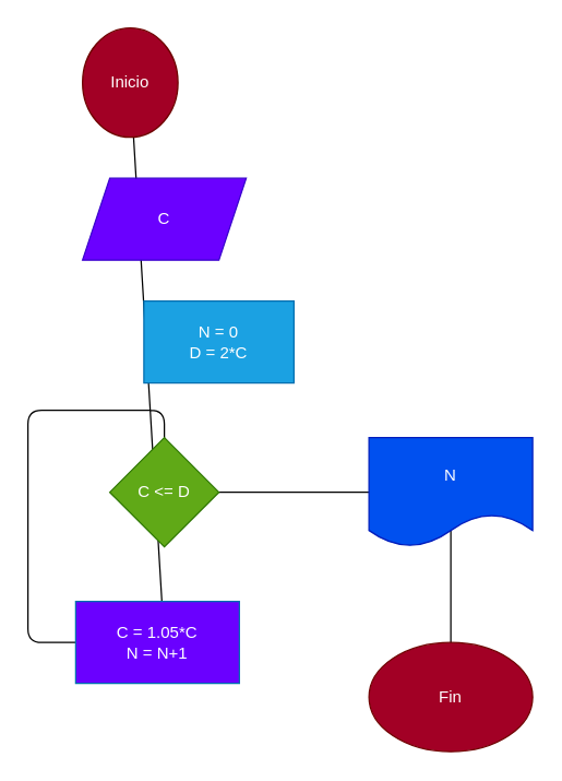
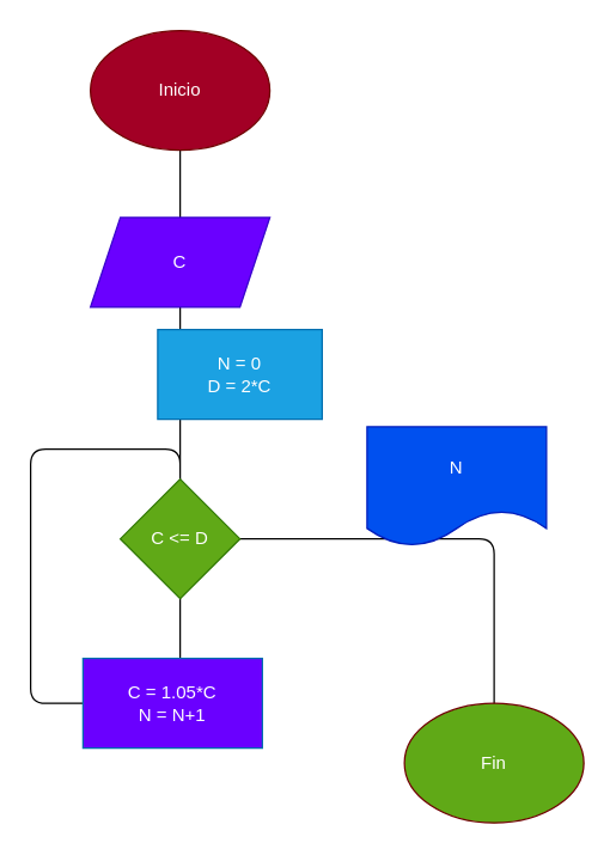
  <mxCell id="0" />
  <mxCell id="1" parent="0" />
  <mxCell id="2" value="" style="edgeStyle=none;html=1;" parent="1" source="3" edge="1"><mxGeometry relative="1" as="geometry"><mxPoint x="120" y="360" as="targetPoint" /><Array as="points"><mxPoint x="120" y="470" /><mxPoint x="20" y="470" /><mxPoint x="20" y="300" /><mxPoint x="120" y="300" /></Array></mxGeometry></mxCell>
- <mxCell id="3" value="Inicio" style="ellipse;whiteSpace=wrap;html=1;fillColor=#a20025;fontColor=#ffffff;strokeColor=#6F0000;" parent="1" vertex="1"><mxGeometry x="60" y="20" width="70" height="80" as="geometry" /></mxCell>
- <mxCell id="4" value="C" style="shape=parallelogram;perimeter=parallelogramPerimeter;whiteSpace=wrap;html=1;fixedSize=1;fillColor=#6a00ff;fontColor=#ffffff;strokeColor=#3700CC;" parent="1" vertex="1"><mxGeometry x="60" y="130" width="120" height="60" as="geometry" /></mxCell>
+ <mxCell id="3" value="Inicio" style="ellipse;whiteSpace=wrap;html=1;fillColor=#a20025;fontColor=#ffffff;strokeColor=#6F0000;" parent="1" vertex="1"><mxGeometry x="60" y="20" width="120" height="80" as="geometry" /></mxCell>
+ <mxCell id="4" value="C" style="shape=parallelogram;perimeter=parallelogramPerimeter;whiteSpace=wrap;html=1;fixedSize=1;fillColor=#6a00ff;fontColor=#ffffff;strokeColor=#3700CC;" parent="1" vertex="1"><mxGeometry x="60" y="145" width="120" height="60" as="geometry" /></mxCell>
  <mxCell id="5" value="N = 0&lt;br&gt;D = 2*C" style="rounded=0;whiteSpace=wrap;html=1;fillColor=#1ba1e2;fontColor=#ffffff;strokeColor=#006EAF;" parent="1" vertex="1"><mxGeometry x="105" y="220" width="110" height="60" as="geometry" /></mxCell>
  <mxCell id="6" value="C = 1.05*C&lt;br&gt;N = N+1" style="rounded=0;whiteSpace=wrap;html=1;fillColor=#6a00ff;fontColor=#ffffff;strokeColor=#006EAF;" parent="1" vertex="1"><mxGeometry x="55" y="440" width="120" height="60" as="geometry" /></mxCell>
  <mxCell id="7" value="" style="edgeStyle=none;html=1;" parent="1" source="8" edge="1"><mxGeometry relative="1" as="geometry"><mxPoint x="330" y="520" as="targetPoint" /><Array as="points"><mxPoint x="330" y="360" /></Array></mxGeometry></mxCell>
  <mxCell id="8" value="C &amp;lt;= D" style="rhombus;whiteSpace=wrap;html=1;fillColor=#60a917;fontColor=#ffffff;strokeColor=#2D7600;" parent="1" vertex="1"><mxGeometry x="80" y="320" width="80" height="80" as="geometry" /></mxCell>
- <mxCell id="9" value="Fin" style="ellipse;whiteSpace=wrap;html=1;fillColor=#a20025;fontColor=#ffffff;strokeColor=#6F0000;" parent="1" vertex="1"><mxGeometry x="270" y="470" width="120" height="80" as="geometry" /></mxCell>
- <mxCell id="10" value="N" style="shape=document;whiteSpace=wrap;html=1;boundedLbl=1;fillColor=#0050ef;fontColor=#ffffff;strokeColor=#001DBC;" parent="1" vertex="1"><mxGeometry x="270" y="320" width="120" height="80" as="geometry" /></mxCell>
+ <mxCell id="9" value="Fin" style="ellipse;whiteSpace=wrap;html=1;fillColor=#60a917;fontColor=#ffffff;strokeColor=#6F0000;" parent="1" vertex="1"><mxGeometry x="270" y="470" width="120" height="80" as="geometry" /></mxCell>
+ <mxCell id="10" value="N" style="shape=document;whiteSpace=wrap;html=1;boundedLbl=1;fillColor=#0050ef;fontColor=#ffffff;strokeColor=#001DBC;" parent="1" vertex="1"><mxGeometry x="245" y="285" width="120" height="80" as="geometry" /></mxCell>
